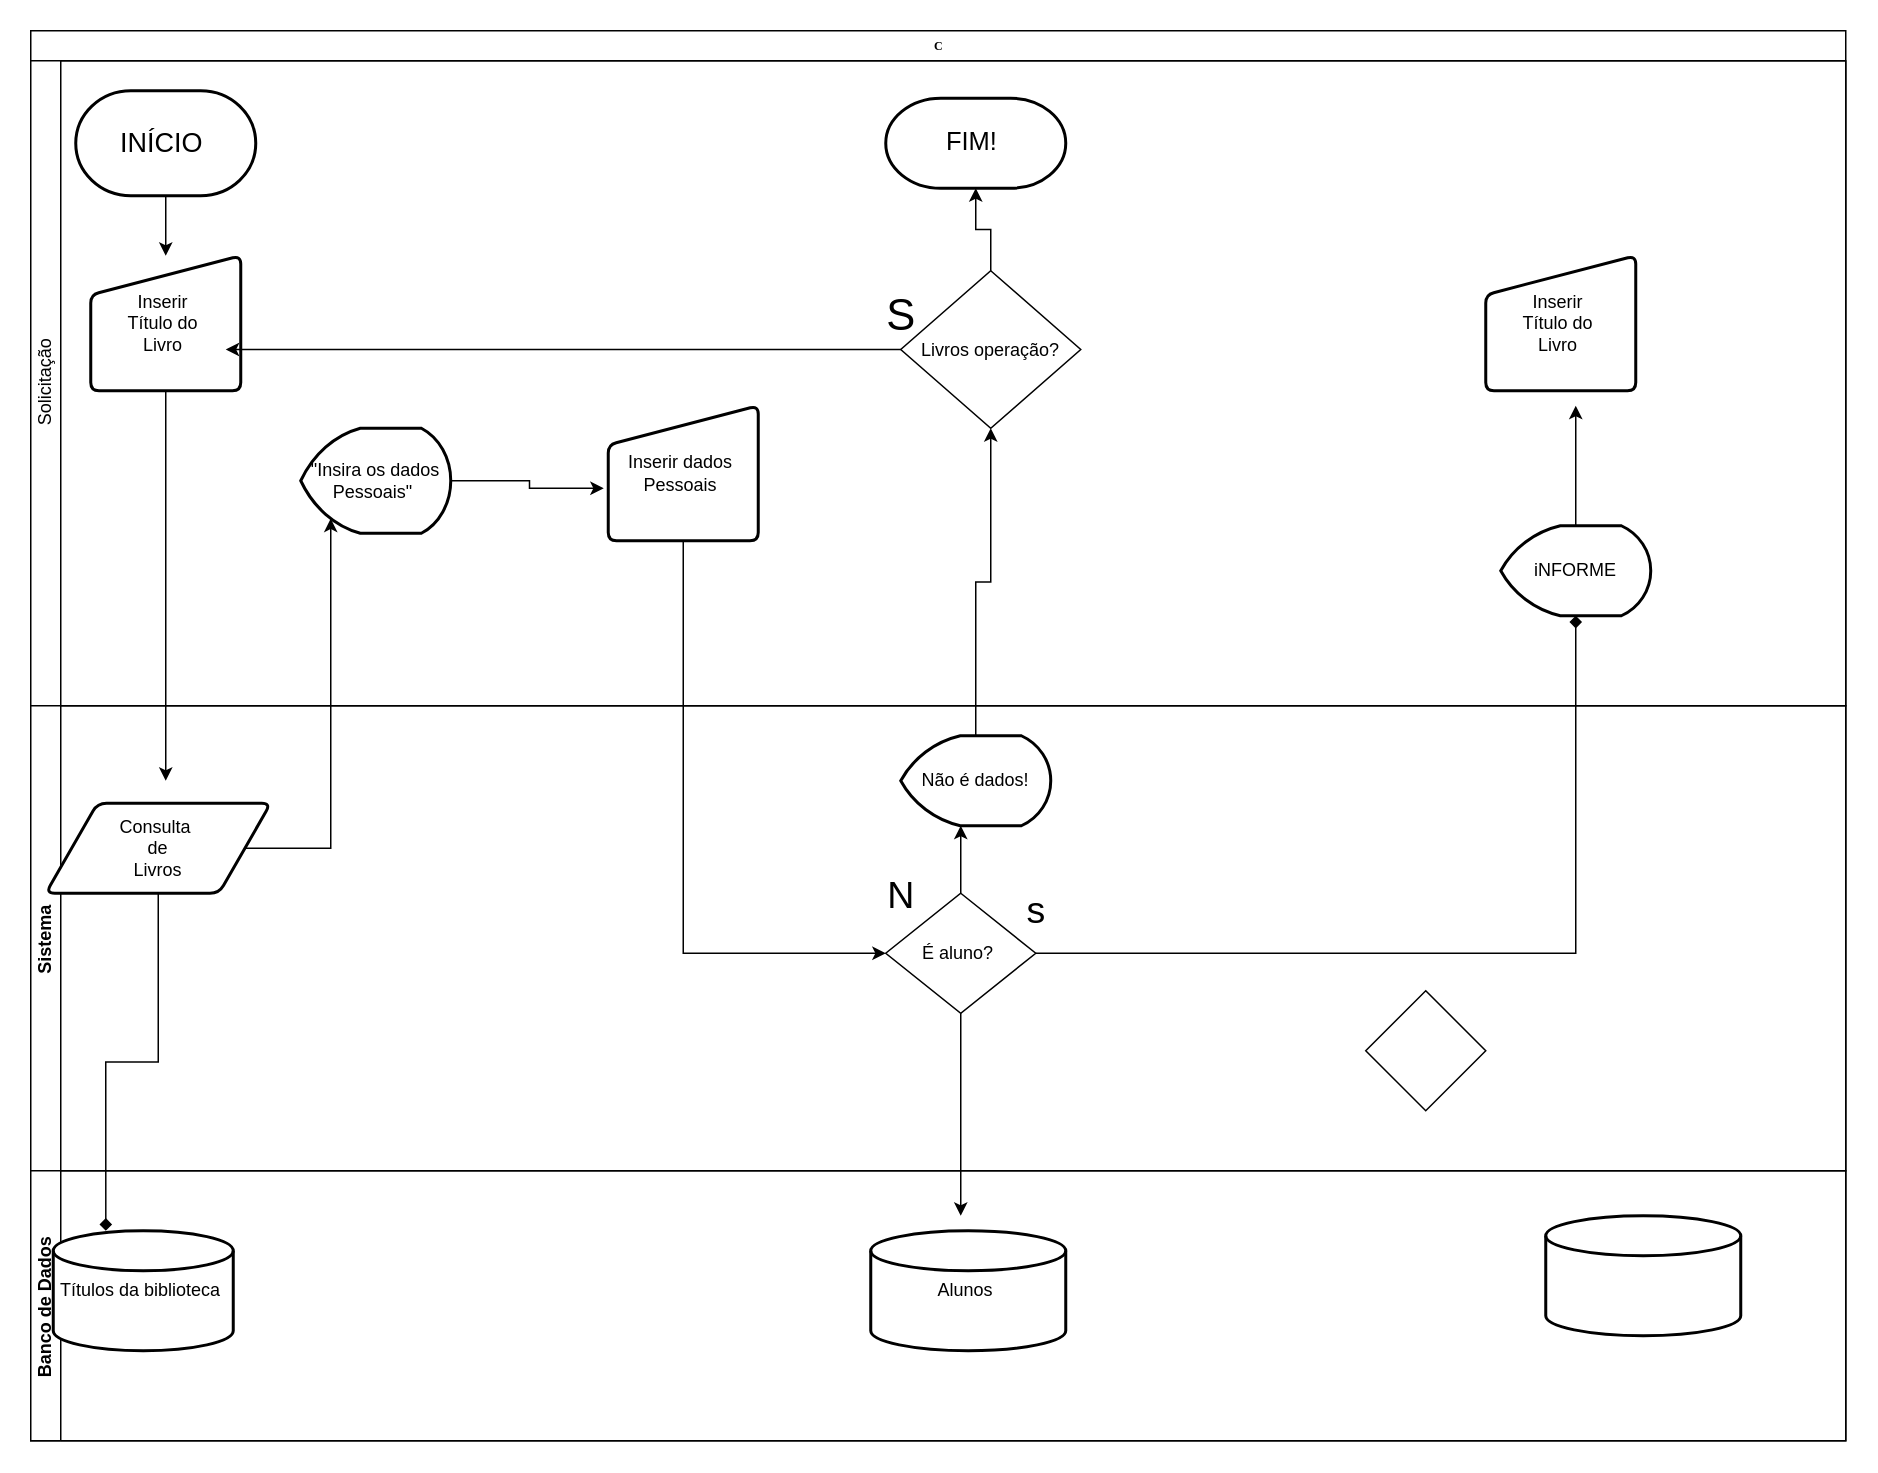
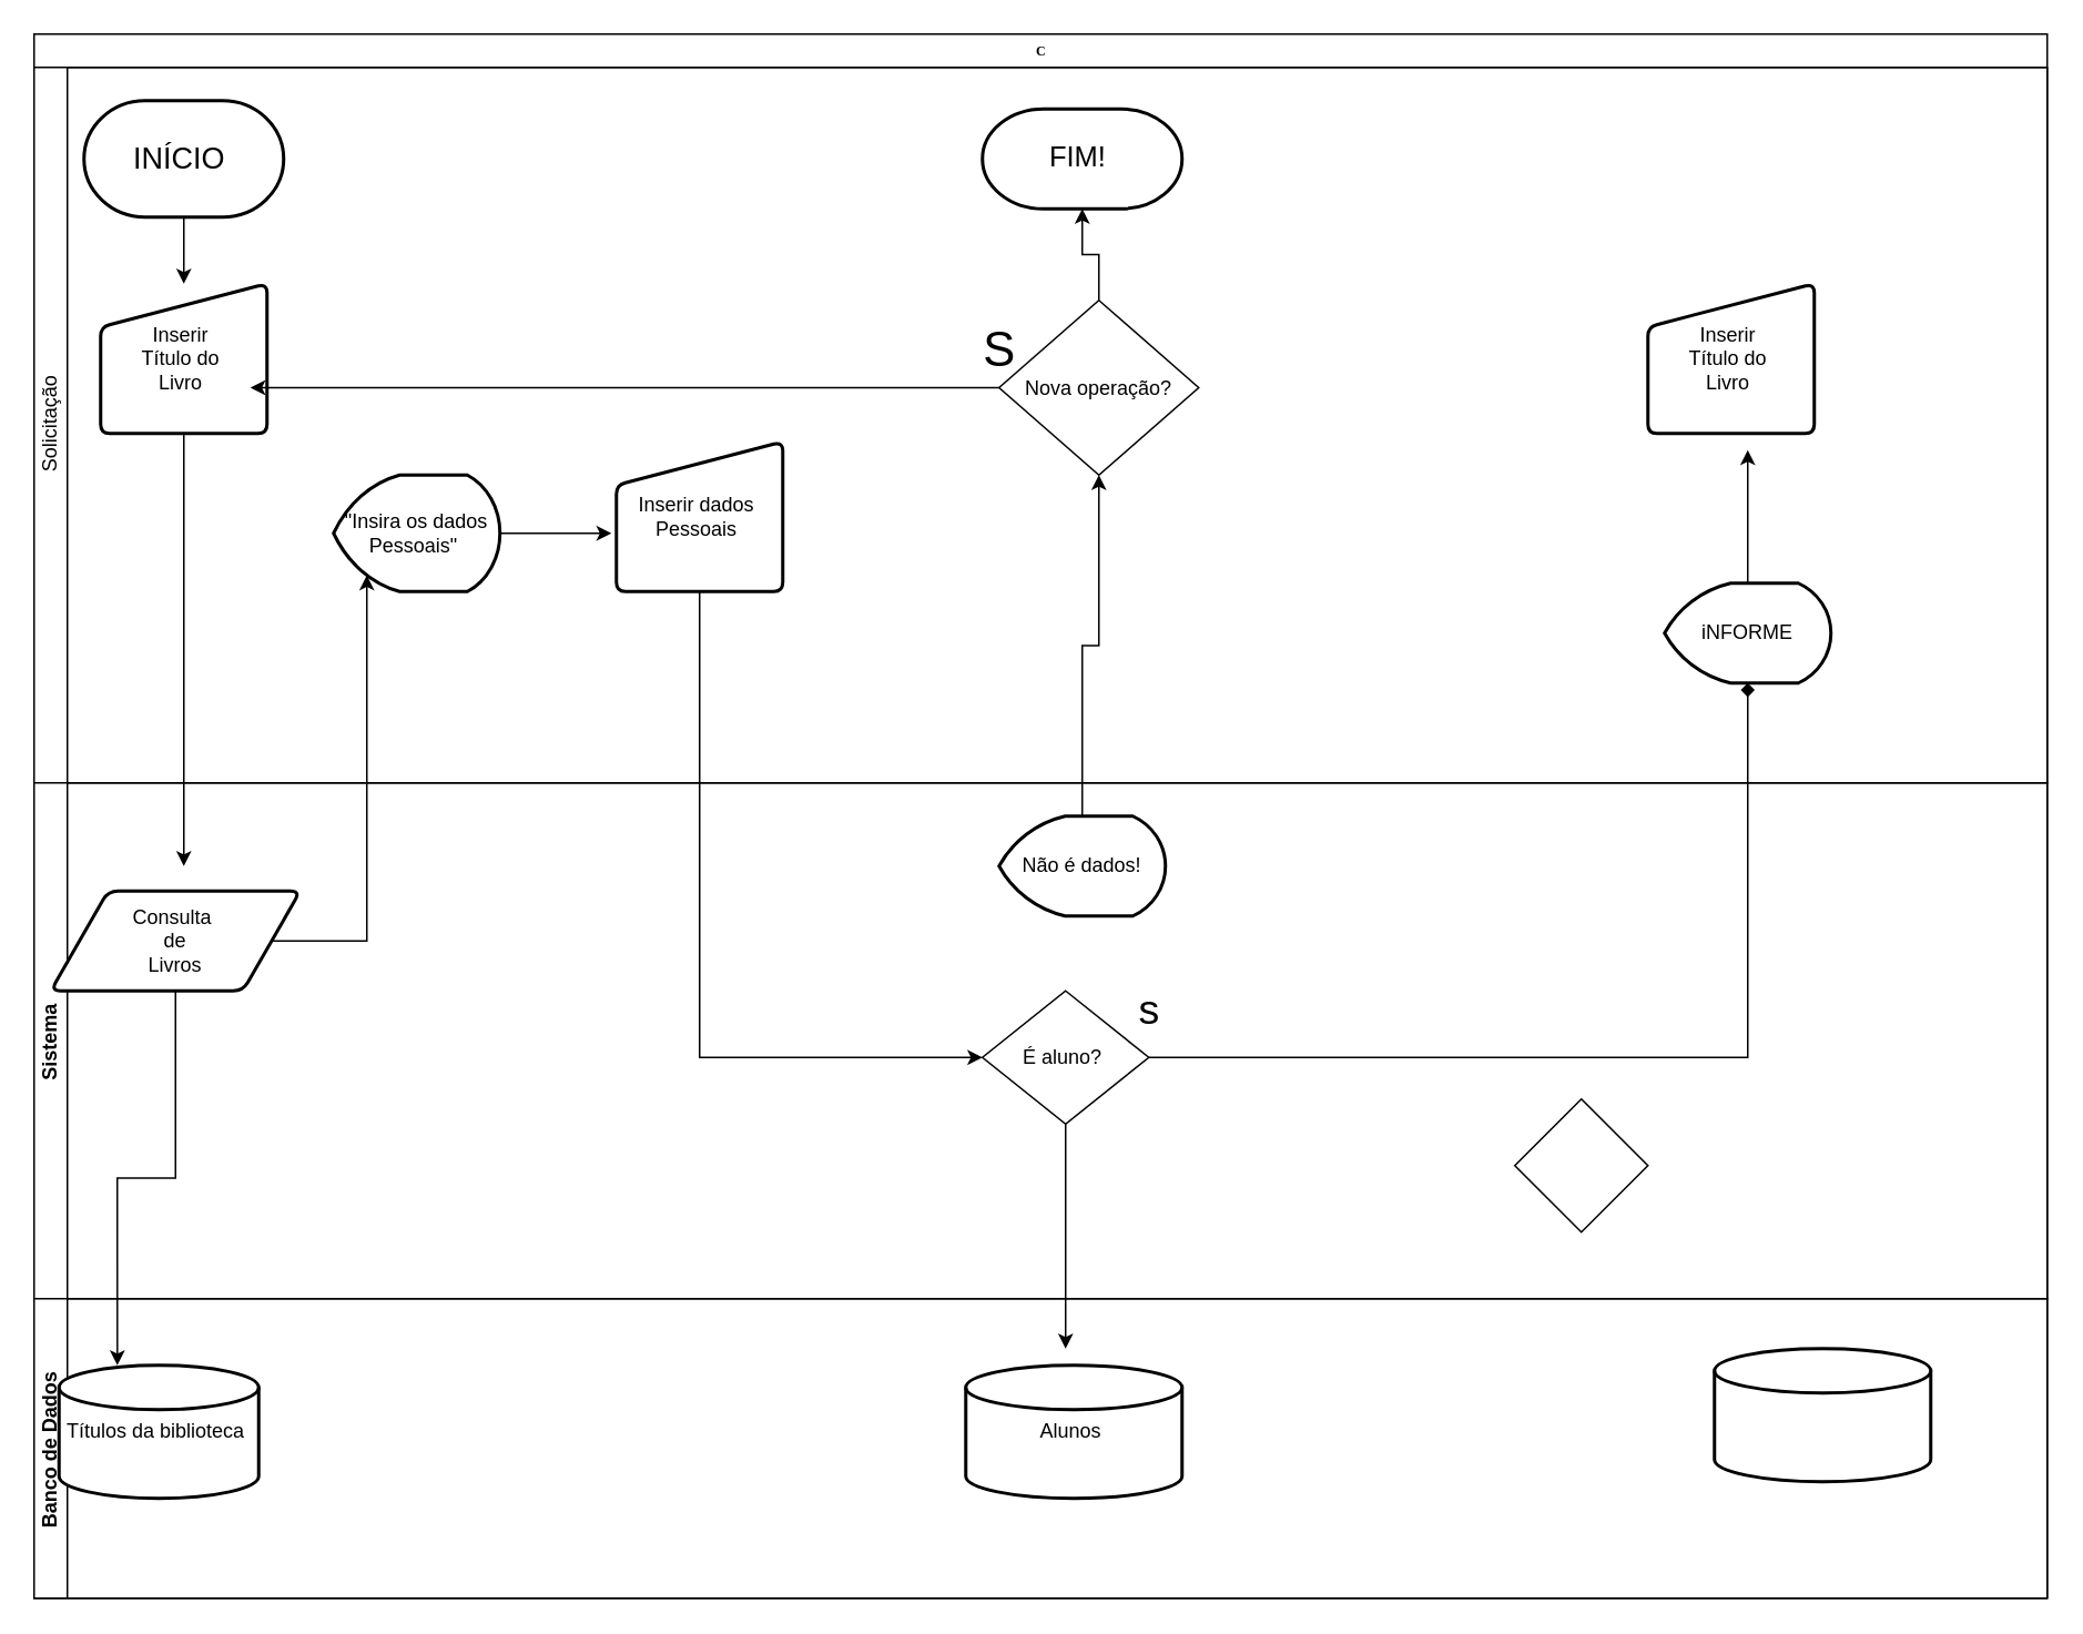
  <mxCell id="0" />
  <mxCell id="1" parent="0" />
  <mxCell id="2" value="C" style="swimlane;html=1;childLayout=stackLayout;horizontal=1;startSize=20;horizontalStack=0;rounded=0;shadow=0;labelBackgroundColor=none;strokeWidth=1;fontFamily=Verdana;fontSize=8;align=center;" parent="1" vertex="1"><mxGeometry x="20" y="20" width="1210" height="940" as="geometry" /></mxCell>
  <mxCell id="3" value="Solicitação" style="swimlane;html=1;startSize=20;horizontal=0;fontStyle=0" parent="2" vertex="1"><mxGeometry y="20" width="1210" height="430" as="geometry" /></mxCell>
  <mxCell id="4" style="edgeStyle=orthogonalEdgeStyle;rounded=0;orthogonalLoop=1;jettySize=auto;html=1;" edge="1" parent="3" source="5" target="7"><mxGeometry relative="1" as="geometry" /></mxCell>
  <mxCell id="5" value="&lt;font style=&quot;font-size: 18px&quot;&gt;INÍCIO&amp;nbsp;&lt;/font&gt;" style="strokeWidth=2;html=1;shape=mxgraph.flowchart.terminator;whiteSpace=wrap;" vertex="1" parent="3"><mxGeometry x="30" y="20" width="120" height="70" as="geometry" /></mxCell>
  <mxCell id="6" value="&lt;font style=&quot;font-size: 17px&quot;&gt;FIM!&amp;nbsp;&lt;/font&gt;" style="strokeWidth=2;html=1;shape=mxgraph.flowchart.terminator;whiteSpace=wrap;" vertex="1" parent="3"><mxGeometry x="570" y="25" width="120" height="60" as="geometry" /></mxCell>
  <mxCell id="7" value="Inserir&amp;nbsp;&lt;br&gt;Título do&amp;nbsp;&lt;br&gt;Livro&amp;nbsp;&lt;br&gt;" style="html=1;strokeWidth=2;shape=manualInput;whiteSpace=wrap;rounded=1;size=26;arcSize=11;" vertex="1" parent="3"><mxGeometry x="40" y="130" width="100" height="90" as="geometry" /></mxCell>
  <mxCell id="8" value="iNFORME" style="strokeWidth=2;html=1;shape=mxgraph.flowchart.display;whiteSpace=wrap;" vertex="1" parent="3"><mxGeometry x="980" y="310" width="100" height="60" as="geometry" /></mxCell>
  <mxCell id="9" value="S" style="edgeStyle=orthogonalEdgeStyle;rounded=0;orthogonalLoop=1;jettySize=auto;html=1;entryX=0.5;entryY=1;entryDx=0;entryDy=0;entryPerimeter=0;fontSize=29;" edge="1" parent="3" source="10" target="6"><mxGeometry x="-1" y="67" relative="1" as="geometry"><mxPoint x="7" y="30" as="offset" /></mxGeometry></mxCell>
- <mxCell id="10" value="Livros operação?" style="rhombus;whiteSpace=wrap;html=1;" vertex="1" parent="3"><mxGeometry x="580" y="140" width="120" height="105" as="geometry" /></mxCell>
+ <mxCell id="10" value="Nova operação?" style="rhombus;whiteSpace=wrap;html=1;" vertex="1" parent="3"><mxGeometry x="580" y="140" width="120" height="105" as="geometry" /></mxCell>
  <mxCell id="11" value="Inserir&amp;nbsp;&lt;br&gt;Título do&amp;nbsp;&lt;br&gt;Livro&amp;nbsp;&lt;br&gt;" style="html=1;strokeWidth=2;shape=manualInput;whiteSpace=wrap;rounded=1;size=26;arcSize=11;" vertex="1" parent="3"><mxGeometry x="970" y="130" width="100" height="90" as="geometry" /></mxCell>
  <mxCell id="12" style="edgeStyle=orthogonalEdgeStyle;rounded=0;orthogonalLoop=1;jettySize=auto;html=1;entryX=-0.03;entryY=0.611;entryDx=0;entryDy=0;entryPerimeter=0;fontSize=25;" edge="1" parent="3" source="13" target="14"><mxGeometry relative="1" as="geometry" /></mxCell>
  <mxCell id="13" value="&quot;Insira os dados&lt;br&gt;Pessoais&quot;&amp;nbsp;" style="strokeWidth=2;html=1;shape=mxgraph.flowchart.display;whiteSpace=wrap;" vertex="1" parent="3"><mxGeometry x="180" y="245" width="100" height="70" as="geometry" /></mxCell>
- <mxCell id="14" value="Inserir dados&amp;nbsp;&lt;br&gt;Pessoais&amp;nbsp;" style="html=1;strokeWidth=2;shape=manualInput;whiteSpace=wrap;rounded=1;size=26;arcSize=11;" vertex="1" parent="3"><mxGeometry x="385" y="230" width="100" height="90" as="geometry" /></mxCell>
+ <mxCell id="14" value="Inserir dados&amp;nbsp;&lt;br&gt;Pessoais&amp;nbsp;" style="html=1;strokeWidth=2;shape=manualInput;whiteSpace=wrap;rounded=1;size=26;arcSize=11;" vertex="1" parent="3"><mxGeometry x="350" y="225" width="100" height="90" as="geometry" /></mxCell>
  <mxCell id="15" value="Sistema&amp;nbsp;" style="swimlane;html=1;startSize=20;horizontal=0;" parent="2" vertex="1"><mxGeometry y="450" width="1210" height="310" as="geometry" /></mxCell>
  <mxCell id="16" value="Consulta&amp;nbsp;&lt;br&gt;de&lt;br&gt;Livros" style="shape=parallelogram;html=1;strokeWidth=2;perimeter=parallelogramPerimeter;whiteSpace=wrap;rounded=1;arcSize=12;size=0.23;" vertex="1" parent="15"><mxGeometry x="10" y="65" width="150" height="60" as="geometry" /></mxCell>
  <mxCell id="17" value="É aluno?&amp;nbsp;" style="rhombus;whiteSpace=wrap;html=1;" vertex="1" parent="15"><mxGeometry x="570" y="125" width="100" height="80" as="geometry" /></mxCell>
  <mxCell id="18" value="" style="rhombus;whiteSpace=wrap;html=1;" vertex="1" parent="15"><mxGeometry x="890" y="190" width="80" height="80" as="geometry" /></mxCell>
  <mxCell id="19" value="Não é dados!" style="strokeWidth=2;html=1;shape=mxgraph.flowchart.display;whiteSpace=wrap;" vertex="1" parent="15"><mxGeometry x="580" y="20" width="100" height="60" as="geometry" /></mxCell>
- <mxCell id="20" value="N" style="edgeStyle=orthogonalEdgeStyle;rounded=0;orthogonalLoop=1;jettySize=auto;html=1;entryX=0.4;entryY=1;entryDx=0;entryDy=0;entryPerimeter=0;fontSize=25;" edge="1" parent="15" source="17" target="19"><mxGeometry x="-1" y="40" relative="1" as="geometry"><mxPoint as="offset" /></mxGeometry></mxCell>
  <mxCell id="21" value="Banco de Dados&amp;nbsp;" style="swimlane;html=1;startSize=20;horizontal=0;" parent="2" vertex="1"><mxGeometry y="760" width="1210" height="180" as="geometry" /></mxCell>
  <mxCell id="22" value="Títulos da biblioteca&amp;nbsp;" style="strokeWidth=2;html=1;shape=mxgraph.flowchart.database;whiteSpace=wrap;" vertex="1" parent="21"><mxGeometry x="15" y="40" width="120" height="80" as="geometry" /></mxCell>
  <mxCell id="23" value="Alunos&amp;nbsp;" style="strokeWidth=2;html=1;shape=mxgraph.flowchart.database;whiteSpace=wrap;" vertex="1" parent="21"><mxGeometry x="560" y="40" width="130" height="80" as="geometry" /></mxCell>
  <mxCell id="24" value="" style="strokeWidth=2;html=1;shape=mxgraph.flowchart.database;whiteSpace=wrap;" vertex="1" parent="21"><mxGeometry x="1010" y="30" width="130" height="80" as="geometry" /></mxCell>
  <mxCell id="25" value="No" style="edgeStyle=orthogonalEdgeStyle;rounded=0;html=1;labelBackgroundColor=none;startArrow=none;startFill=0;startSize=5;endArrow=classicThin;endFill=1;endSize=5;jettySize=auto;orthogonalLoop=1;strokeWidth=1;fontFamily=Verdana;fontSize=8" parent="2" edge="1"><mxGeometry x="-0.953" y="15" relative="1" as="geometry"><Array as="points"><mxPoint x="345" y="440" /><mxPoint x="155" y="440" /></Array><mxPoint as="offset" /><mxPoint x="155" y="257" as="targetPoint" /></mxGeometry></mxCell>
  <mxCell id="26" style="edgeStyle=orthogonalEdgeStyle;rounded=0;orthogonalLoop=1;jettySize=auto;html=1;entryX=0.5;entryY=1;entryDx=0;entryDy=0;entryPerimeter=0;endArrow=diamond;" edge="1" parent="2" source="17" target="8"><mxGeometry relative="1" as="geometry" /></mxCell>
- <mxCell id="27" style="edgeStyle=orthogonalEdgeStyle;rounded=0;orthogonalLoop=1;jettySize=auto;html=1;entryX=0.292;entryY=0;entryDx=0;entryDy=0;entryPerimeter=0;fontSize=25;endArrow=diamond;" edge="1" parent="2" source="16" target="22"><mxGeometry relative="1" as="geometry" /></mxCell>
+ <mxCell id="27" style="edgeStyle=orthogonalEdgeStyle;rounded=0;orthogonalLoop=1;jettySize=auto;html=1;entryX=0.292;entryY=0;entryDx=0;entryDy=0;entryPerimeter=0;fontSize=25;" edge="1" parent="2" source="16" target="22"><mxGeometry relative="1" as="geometry" /></mxCell>
  <mxCell id="28" style="edgeStyle=orthogonalEdgeStyle;rounded=0;orthogonalLoop=1;jettySize=auto;html=1;exitX=0.5;exitY=1;exitDx=0;exitDy=0;entryX=0;entryY=0.5;entryDx=0;entryDy=0;fontSize=25;" edge="1" parent="2" source="14" target="17"><mxGeometry relative="1" as="geometry" /></mxCell>
  <mxCell id="29" style="edgeStyle=orthogonalEdgeStyle;rounded=0;orthogonalLoop=1;jettySize=auto;html=1;exitX=1;exitY=0.5;exitDx=0;exitDy=0;entryX=0.2;entryY=0.86;entryDx=0;entryDy=0;entryPerimeter=0;fontSize=25;" edge="1" parent="2" source="16" target="13"><mxGeometry relative="1" as="geometry" /></mxCell>
  <mxCell id="30" style="edgeStyle=orthogonalEdgeStyle;rounded=0;orthogonalLoop=1;jettySize=auto;html=1;exitX=0.5;exitY=0;exitDx=0;exitDy=0;exitPerimeter=0;entryX=0.5;entryY=1;entryDx=0;entryDy=0;fontSize=25;" edge="1" parent="2" source="19" target="10"><mxGeometry relative="1" as="geometry" /></mxCell>
  <mxCell id="31" style="edgeStyle=orthogonalEdgeStyle;rounded=0;orthogonalLoop=1;jettySize=auto;html=1;" edge="1" parent="1" source="10"><mxGeometry relative="1" as="geometry"><mxPoint x="150" y="232.5" as="targetPoint" /></mxGeometry></mxCell>
  <mxCell id="32" style="edgeStyle=orthogonalEdgeStyle;rounded=0;orthogonalLoop=1;jettySize=auto;html=1;" edge="1" parent="1" source="8"><mxGeometry relative="1" as="geometry"><mxPoint x="1050" y="270" as="targetPoint" /></mxGeometry></mxCell>
  <mxCell id="33" value="s" style="edgeStyle=orthogonalEdgeStyle;rounded=0;orthogonalLoop=1;jettySize=auto;html=1;fontSize=25;" edge="1" parent="1" source="17"><mxGeometry x="-1" y="86" relative="1" as="geometry"><mxPoint x="640" y="810" as="targetPoint" /><mxPoint x="-36" y="-70" as="offset" /></mxGeometry></mxCell>
  <mxCell id="34" style="edgeStyle=orthogonalEdgeStyle;rounded=0;orthogonalLoop=1;jettySize=auto;html=1;fontSize=25;" edge="1" parent="1" source="7"><mxGeometry relative="1" as="geometry"><mxPoint x="110" y="520" as="targetPoint" /></mxGeometry></mxCell>
